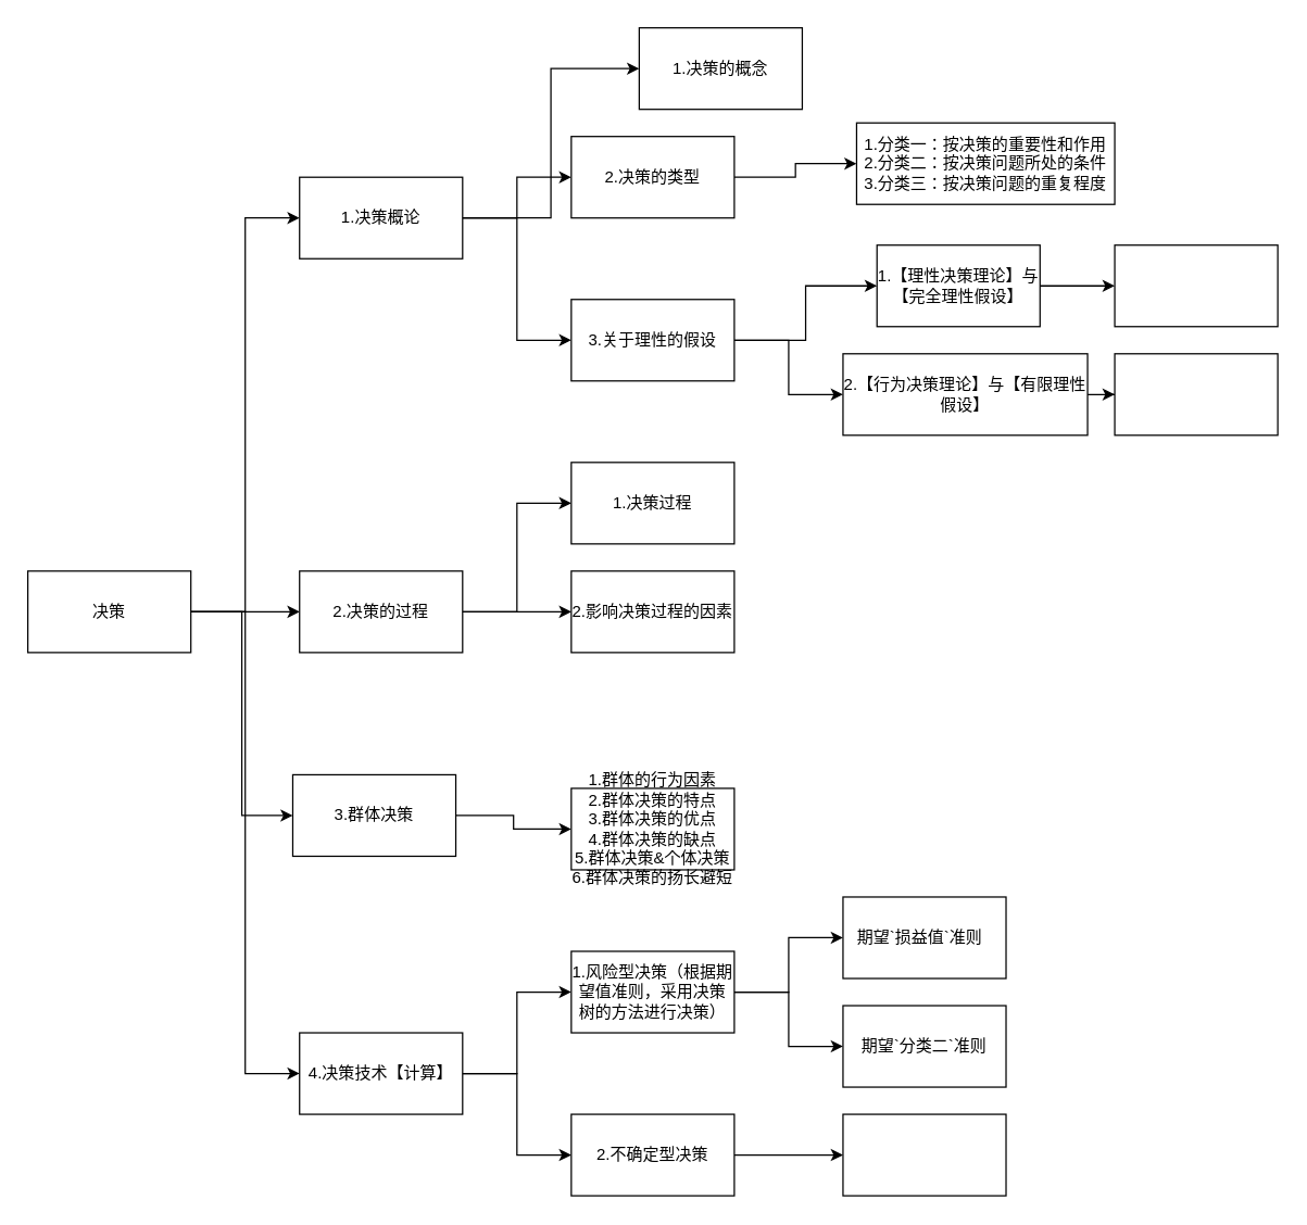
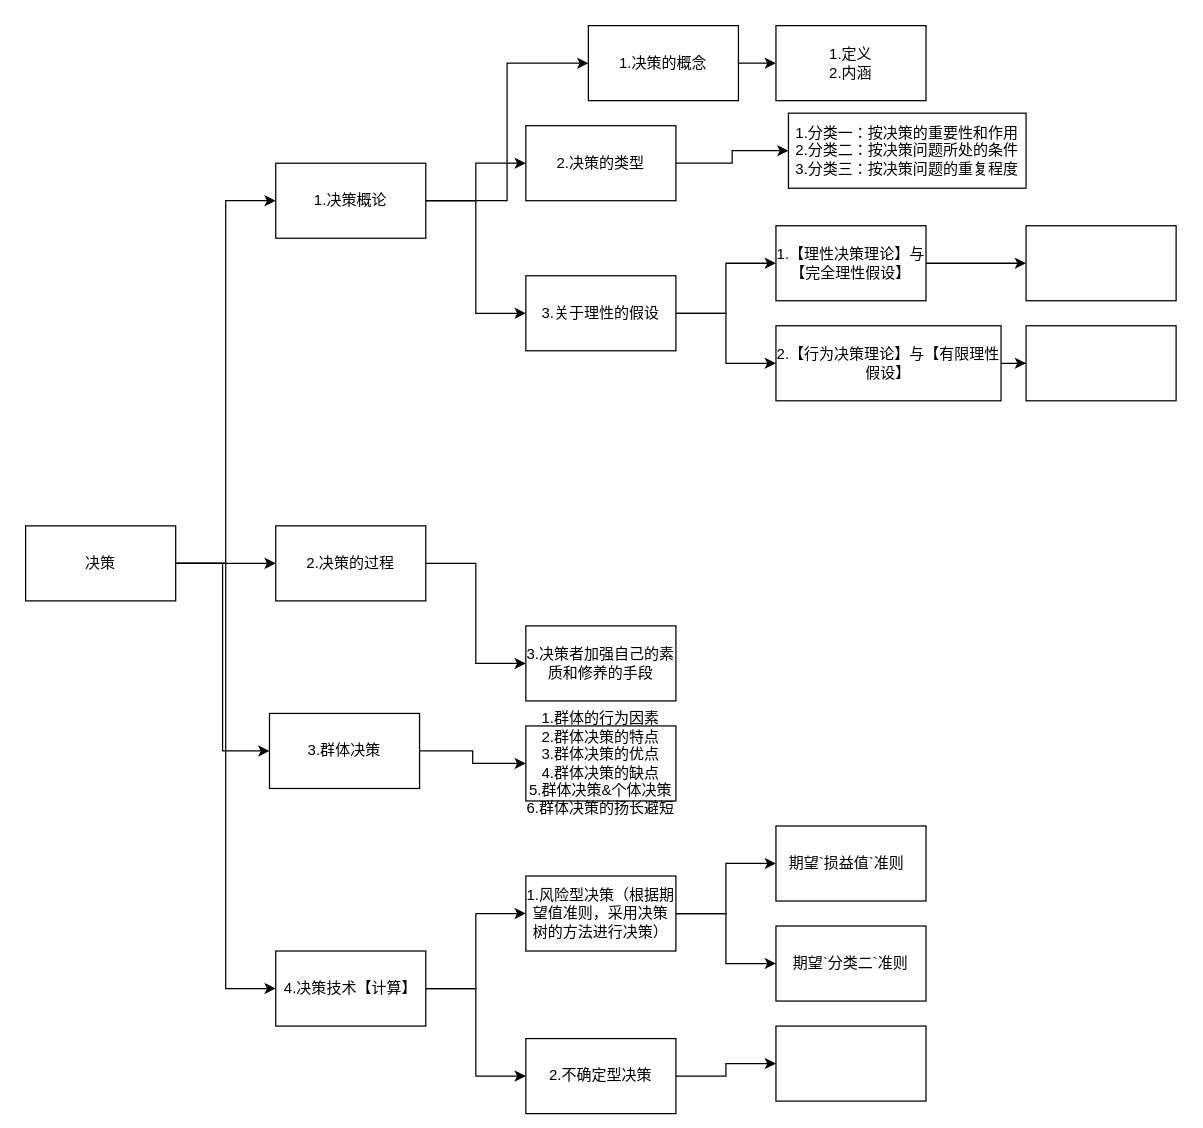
  <mxCell id="0" />
  <mxCell id="1" parent="0" />
  <mxCell id="2" value="" style="edgeStyle=orthogonalEdgeStyle;rounded=0;orthogonalLoop=1;jettySize=auto;html=1;entryX=0;entryY=0.5;entryDx=0;entryDy=0;" parent="1" source="6" target="10" edge="1"><mxGeometry relative="1" as="geometry" /></mxCell>
  <mxCell id="3" style="edgeStyle=orthogonalEdgeStyle;rounded=0;orthogonalLoop=1;jettySize=auto;html=1;entryX=0;entryY=0.5;entryDx=0;entryDy=0;" parent="1" source="6" target="14" edge="1"><mxGeometry relative="1" as="geometry" /></mxCell>
  <mxCell id="4" style="edgeStyle=orthogonalEdgeStyle;rounded=0;orthogonalLoop=1;jettySize=auto;html=1;entryX=0;entryY=0.5;entryDx=0;entryDy=0;" parent="1" source="6" target="16" edge="1"><mxGeometry relative="1" as="geometry" /></mxCell>
  <mxCell id="5" style="edgeStyle=orthogonalEdgeStyle;rounded=0;orthogonalLoop=1;jettySize=auto;html=1;entryX=0;entryY=0.5;entryDx=0;entryDy=0;" parent="1" source="6" target="19" edge="1"><mxGeometry relative="1" as="geometry" /></mxCell>
  <mxCell id="6" value="决策" style="rounded=0;whiteSpace=wrap;html=1;" parent="1" vertex="1"><mxGeometry x="20" y="420" width="120" height="60" as="geometry" /></mxCell>
  <mxCell id="7" style="edgeStyle=orthogonalEdgeStyle;rounded=0;orthogonalLoop=1;jettySize=auto;html=1;entryX=0;entryY=0.5;entryDx=0;entryDy=0;" parent="1" source="10" target="21" edge="1"><mxGeometry relative="1" as="geometry" /></mxCell>
  <mxCell id="8" style="edgeStyle=orthogonalEdgeStyle;rounded=0;orthogonalLoop=1;jettySize=auto;html=1;" parent="1" source="10" target="23" edge="1"><mxGeometry relative="1" as="geometry" /></mxCell>
  <mxCell id="9" style="edgeStyle=orthogonalEdgeStyle;rounded=0;orthogonalLoop=1;jettySize=auto;html=1;entryX=0;entryY=0.5;entryDx=0;entryDy=0;" parent="1" source="10" target="26" edge="1"><mxGeometry relative="1" as="geometry" /></mxCell>
  <mxCell id="10" value="1.决策概论" style="rounded=0;whiteSpace=wrap;html=1;" parent="1" vertex="1"><mxGeometry x="220" y="130" width="120" height="60" as="geometry" /></mxCell>
- <mxCell id="11" value="" style="edgeStyle=orthogonalEdgeStyle;rounded=0;orthogonalLoop=1;jettySize=auto;html=1;entryX=0;entryY=0.5;entryDx=0;entryDy=0;" parent="1" source="14" target="31" edge="1"><mxGeometry relative="1" as="geometry" /></mxCell>
- <mxCell id="12" style="edgeStyle=orthogonalEdgeStyle;rounded=0;orthogonalLoop=1;jettySize=auto;html=1;entryX=0;entryY=0.5;entryDx=0;entryDy=0;" parent="1" source="14" target="32" edge="1"><mxGeometry relative="1" as="geometry" /></mxCell>
+ <mxCell id="13" style="edgeStyle=orthogonalEdgeStyle;rounded=0;orthogonalLoop=1;jettySize=auto;html=1;entryX=0;entryY=0.5;entryDx=0;entryDy=0;" parent="1" source="14" target="33" edge="1"><mxGeometry relative="1" as="geometry" /></mxCell>
  <mxCell id="14" value="2.决策的过程" style="rounded=0;whiteSpace=wrap;html=1;" parent="1" vertex="1"><mxGeometry x="220" y="420" width="120" height="60" as="geometry" /></mxCell>
  <mxCell id="15" style="edgeStyle=orthogonalEdgeStyle;rounded=0;orthogonalLoop=1;jettySize=auto;html=1;entryX=0;entryY=0.5;entryDx=0;entryDy=0;" parent="1" source="16" target="34" edge="1"><mxGeometry relative="1" as="geometry" /></mxCell>
  <mxCell id="16" value="3.群体决策" style="rounded=0;whiteSpace=wrap;html=1;" parent="1" vertex="1"><mxGeometry x="215" y="570" width="120" height="60" as="geometry" /></mxCell>
  <mxCell id="17" style="edgeStyle=orthogonalEdgeStyle;rounded=0;orthogonalLoop=1;jettySize=auto;html=1;entryX=0;entryY=0.5;entryDx=0;entryDy=0;" parent="1" source="19" target="37" edge="1"><mxGeometry relative="1" as="geometry" /></mxCell>
  <mxCell id="18" style="edgeStyle=orthogonalEdgeStyle;rounded=0;orthogonalLoop=1;jettySize=auto;html=1;entryX=0;entryY=0.5;entryDx=0;entryDy=0;" parent="1" source="19" target="39" edge="1"><mxGeometry relative="1" as="geometry" /></mxCell>
  <mxCell id="19" value="4.决策技术【计算】" style="rounded=0;whiteSpace=wrap;html=1;" parent="1" vertex="1"><mxGeometry x="220" y="760" width="120" height="60" as="geometry" /></mxCell>
+ <mxCell id="20" value="" style="edgeStyle=orthogonalEdgeStyle;rounded=0;orthogonalLoop=1;jettySize=auto;html=1;" parent="1" source="21" target="45" edge="1"><mxGeometry relative="1" as="geometry" /></mxCell>
  <mxCell id="21" value="1.决策的概念" style="rounded=0;whiteSpace=wrap;html=1;" parent="1" vertex="1"><mxGeometry x="470" y="20" width="120" height="60" as="geometry" /></mxCell>
  <mxCell id="22" value="" style="edgeStyle=orthogonalEdgeStyle;rounded=0;orthogonalLoop=1;jettySize=auto;html=1;" parent="1" source="23" target="46" edge="1"><mxGeometry relative="1" as="geometry" /></mxCell>
  <mxCell id="23" value="2.决策的类型" style="rounded=0;whiteSpace=wrap;html=1;" parent="1" vertex="1"><mxGeometry x="420" y="100" width="120" height="60" as="geometry" /></mxCell>
  <mxCell id="24" style="edgeStyle=orthogonalEdgeStyle;rounded=0;orthogonalLoop=1;jettySize=auto;html=1;entryX=0;entryY=0.5;entryDx=0;entryDy=0;" parent="1" source="26" target="28" edge="1"><mxGeometry relative="1" as="geometry" /></mxCell>
  <mxCell id="25" style="edgeStyle=orthogonalEdgeStyle;rounded=0;orthogonalLoop=1;jettySize=auto;html=1;entryX=0;entryY=0.5;entryDx=0;entryDy=0;" parent="1" source="26" target="30" edge="1"><mxGeometry relative="1" as="geometry" /></mxCell>
  <mxCell id="26" value="3.关于理性的假设" style="rounded=0;whiteSpace=wrap;html=1;" parent="1" vertex="1"><mxGeometry x="420" y="220" width="120" height="60" as="geometry" /></mxCell>
  <mxCell id="27" value="" style="edgeStyle=orthogonalEdgeStyle;rounded=0;orthogonalLoop=1;jettySize=auto;html=1;" parent="1" source="28" target="43" edge="1"><mxGeometry relative="1" as="geometry" /></mxCell>
- <mxCell id="28" value="1.【理性决策理论】与【完全理性假设】" style="rounded=0;whiteSpace=wrap;html=1;" parent="1" vertex="1"><mxGeometry x="645" y="180" width="120" height="60" as="geometry" /></mxCell>
+ <mxCell id="28" value="1.【理性决策理论】与【完全理性假设】" style="rounded=0;whiteSpace=wrap;html=1;" parent="1" vertex="1"><mxGeometry x="620" y="180" width="120" height="60" as="geometry" /></mxCell>
  <mxCell id="29" value="" style="edgeStyle=orthogonalEdgeStyle;rounded=0;orthogonalLoop=1;jettySize=auto;html=1;" parent="1" source="30" target="44" edge="1"><mxGeometry relative="1" as="geometry" /></mxCell>
  <mxCell id="30" value="2.【行为决策理论】与【有限理性假设】" style="rounded=0;whiteSpace=wrap;html=1;" parent="1" vertex="1"><mxGeometry x="620" y="260" width="180" height="60" as="geometry" /></mxCell>
- <mxCell id="31" value="1.决策过程" style="rounded=0;whiteSpace=wrap;html=1;" parent="1" vertex="1"><mxGeometry x="420" y="340" width="120" height="60" as="geometry" /></mxCell>
- <mxCell id="32" value="2.影响决策过程的因素" style="rounded=0;whiteSpace=wrap;html=1;" parent="1" vertex="1"><mxGeometry x="420" y="420" width="120" height="60" as="geometry" /></mxCell>
+ <mxCell id="33" value="3.决策者加强自己的素质和修养的手段" style="rounded=0;whiteSpace=wrap;html=1;" parent="1" vertex="1"><mxGeometry x="420" y="500" width="120" height="60" as="geometry" /></mxCell>
  <mxCell id="34" value="&lt;div&gt;1.群体的行为因素&lt;/div&gt;&lt;div&gt;2.群体决策的特点&lt;/div&gt;&lt;div&gt;3.群体决策的优点&lt;/div&gt;&lt;div&gt;4.群体决策的缺点&lt;/div&gt;&lt;div&gt;5.群体决策&amp;amp;个体决策&lt;/div&gt;&lt;div&gt;6.群体决策的扬长避短&lt;/div&gt;" style="rounded=0;whiteSpace=wrap;html=1;" parent="1" vertex="1"><mxGeometry x="420" y="580" width="120" height="60" as="geometry" /></mxCell>
  <mxCell id="35" style="edgeStyle=orthogonalEdgeStyle;rounded=0;orthogonalLoop=1;jettySize=auto;html=1;entryX=0;entryY=0.5;entryDx=0;entryDy=0;" parent="1" source="37" target="41" edge="1"><mxGeometry relative="1" as="geometry" /></mxCell>
  <mxCell id="36" style="edgeStyle=orthogonalEdgeStyle;rounded=0;orthogonalLoop=1;jettySize=auto;html=1;entryX=0;entryY=0.5;entryDx=0;entryDy=0;" parent="1" source="37" target="42" edge="1"><mxGeometry relative="1" as="geometry" /></mxCell>
  <mxCell id="37" value="1.风险型决策（根据期望值准则，采用决策树的方法进行决策）" style="rounded=0;whiteSpace=wrap;html=1;" parent="1" vertex="1"><mxGeometry x="420" y="700" width="120" height="60" as="geometry" /></mxCell>
  <mxCell id="38" value="" style="edgeStyle=orthogonalEdgeStyle;rounded=0;orthogonalLoop=1;jettySize=auto;html=1;" parent="1" source="39" target="40" edge="1"><mxGeometry relative="1" as="geometry" /></mxCell>
- <mxCell id="39" value="2.不确定型决策" style="rounded=0;whiteSpace=wrap;html=1;" parent="1" vertex="1"><mxGeometry x="420" y="820" width="120" height="60" as="geometry" /></mxCell>
+ <mxCell id="39" value="2.不确定型决策" style="rounded=0;whiteSpace=wrap;html=1;" parent="1" vertex="1"><mxGeometry x="420" y="830" width="120" height="60" as="geometry" /></mxCell>
  <mxCell id="40" value="" style="rounded=0;whiteSpace=wrap;html=1;" parent="1" vertex="1"><mxGeometry x="620" y="820" width="120" height="60" as="geometry" /></mxCell>
  <mxCell id="41" value="期望`损益值`准则&amp;nbsp;&amp;nbsp;" style="rounded=0;whiteSpace=wrap;html=1;" parent="1" vertex="1"><mxGeometry x="620" y="660" width="120" height="60" as="geometry" /></mxCell>
  <mxCell id="42" value="期望`分类二`准则" style="rounded=0;whiteSpace=wrap;html=1;" parent="1" vertex="1"><mxGeometry x="620" y="740" width="120" height="60" as="geometry" /></mxCell>
  <mxCell id="43" value="" style="rounded=0;whiteSpace=wrap;html=1;" parent="1" vertex="1"><mxGeometry x="820" y="180" width="120" height="60" as="geometry" /></mxCell>
  <mxCell id="44" value="" style="rounded=0;whiteSpace=wrap;html=1;" parent="1" vertex="1"><mxGeometry x="820" y="260" width="120" height="60" as="geometry" /></mxCell>
+ <mxCell id="45" value="&lt;div&gt;1.定义&lt;/div&gt;&lt;div&gt;2.内涵&lt;/div&gt;" style="rounded=0;whiteSpace=wrap;html=1;" parent="1" vertex="1"><mxGeometry x="620" y="20" width="120" height="60" as="geometry" /></mxCell>
  <mxCell id="46" value="&lt;div&gt;1.分类一：按决策的重要性和作用&lt;/div&gt;&lt;div&gt;2.分类二：按决策问题所处的条件&lt;/div&gt;&lt;div&gt;3.分类三：按决策问题的重复程度&lt;/div&gt;" style="rounded=0;whiteSpace=wrap;html=1;" parent="1" vertex="1"><mxGeometry x="630" y="90" width="190" height="60" as="geometry" /></mxCell>
